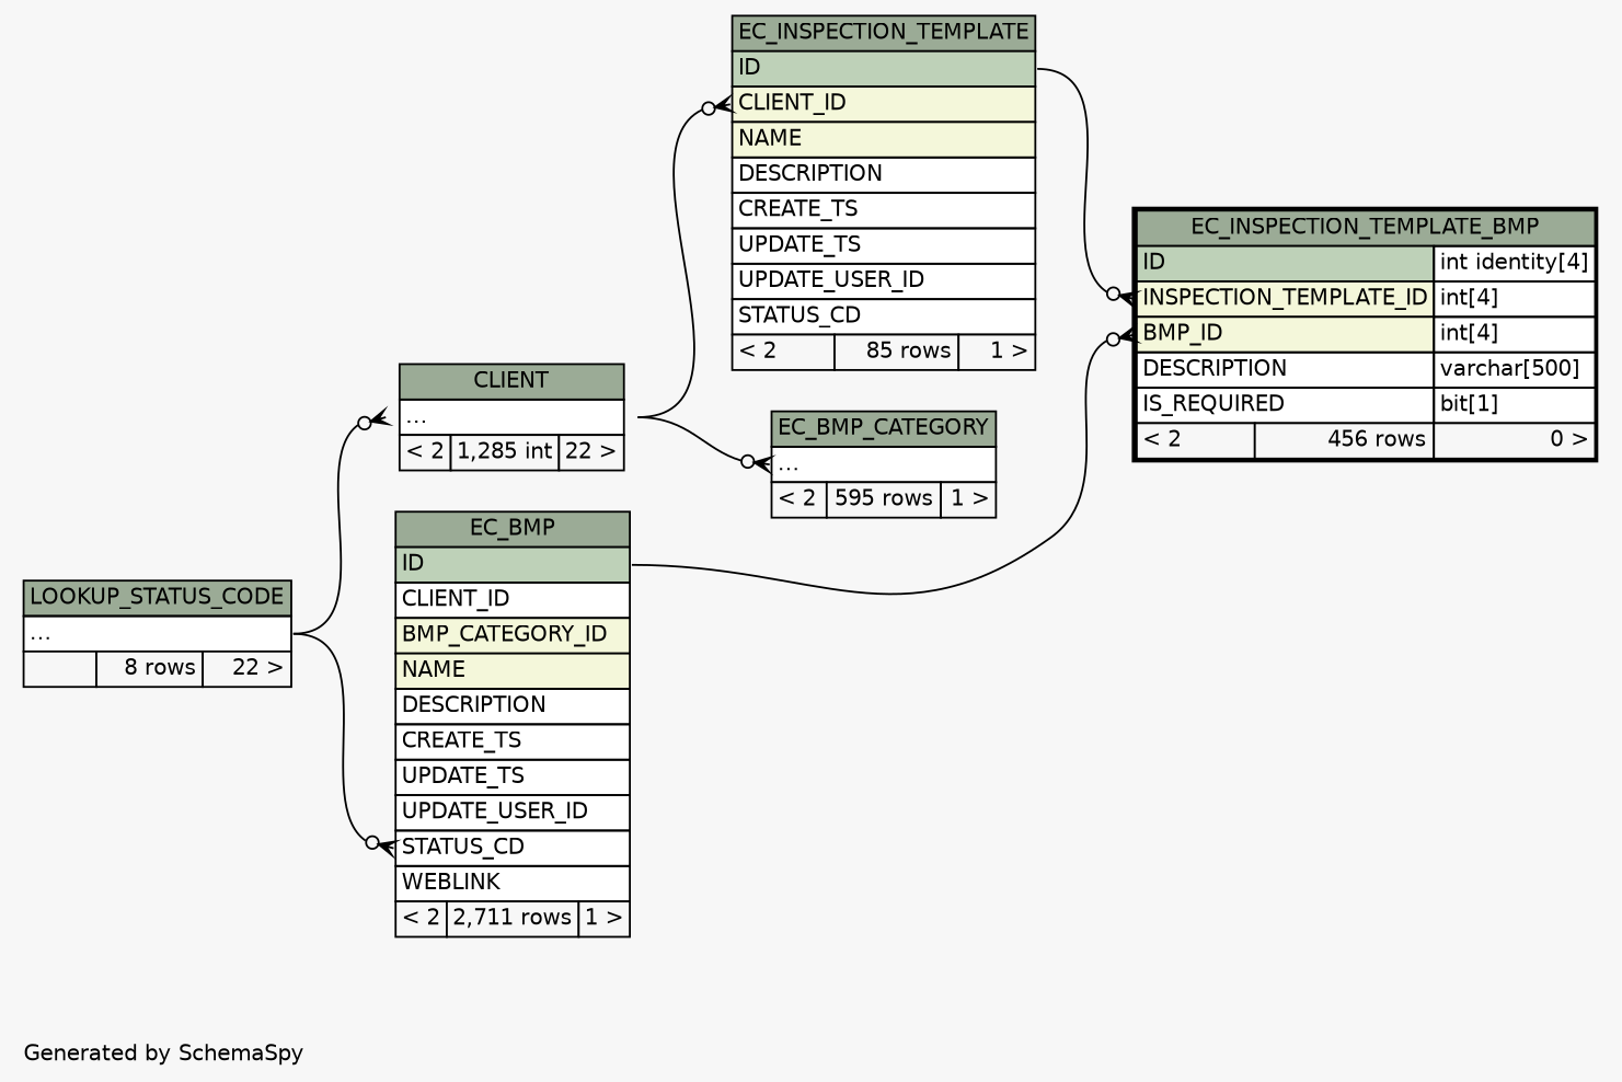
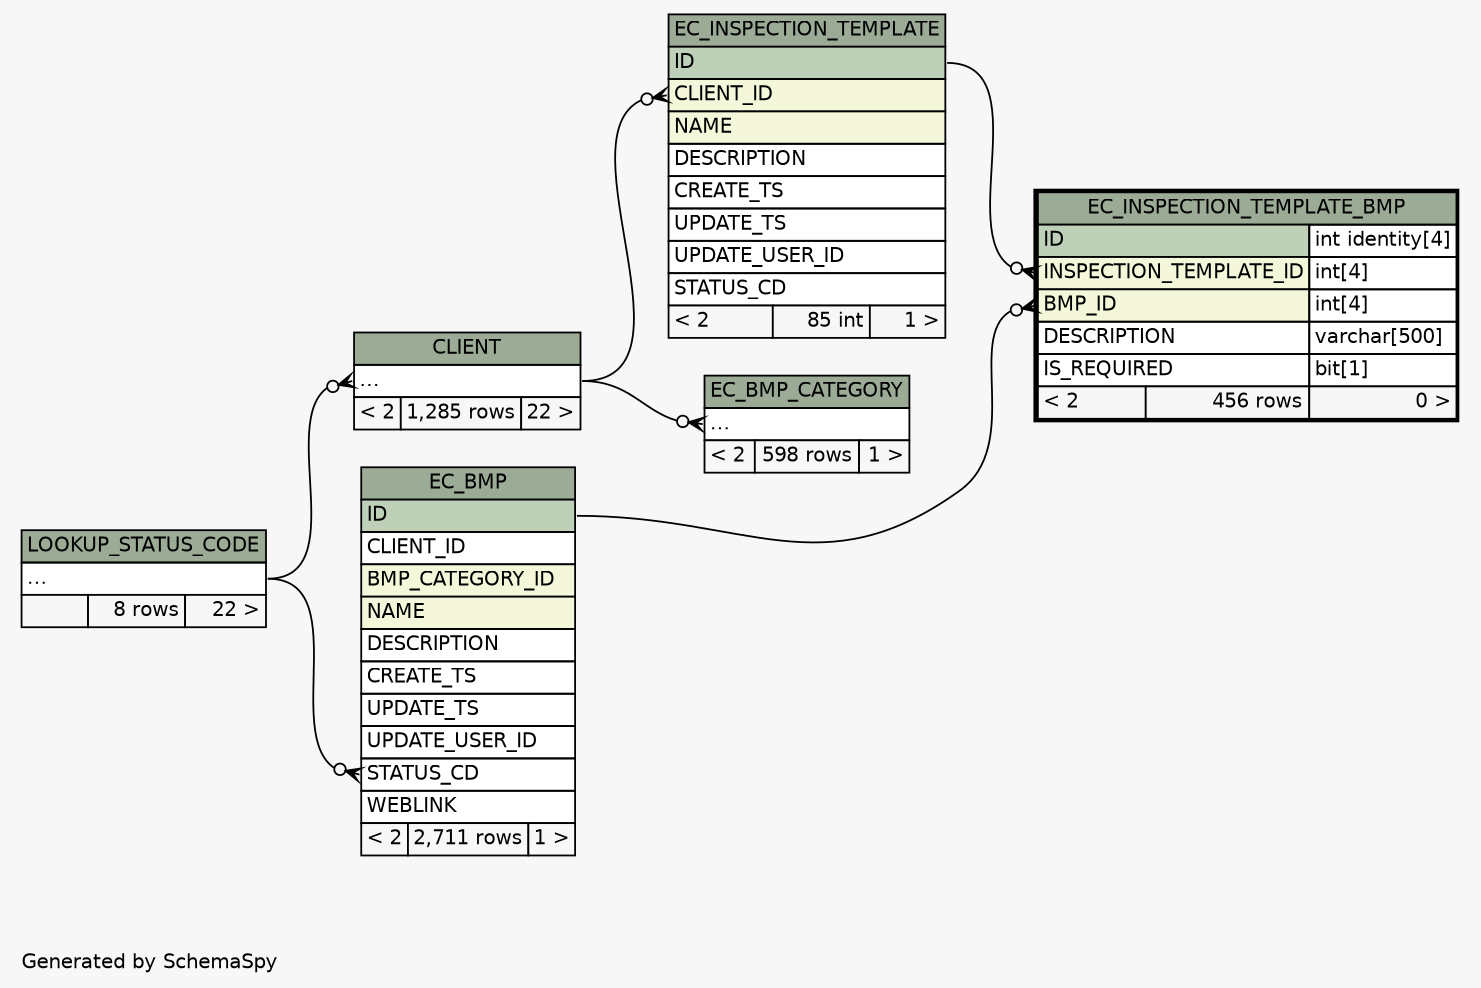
  digraph {
    bgcolor="#f7f7f7"
    fontname=Helvetica
    fontsize=11
    label="\nGenerated by SchemaSpy"
    labeljust=l
    nodesep=0.18
    rankdir=RL
    ranksep=0.46
    node [fontname=Helvetica fontsize=11 shape=plaintext]
    edge [arrowhead=none arrowsize=0.8 arrowtail=crowodot dir=back headport="elipses:e" tailport="elipses:w"]
-   n1 [label=<     <TABLE BORDER="0" CELLBORDER="1" CELLSPACING="0" BGCOLOR="#ffffff">       <TR><TD COLSPAN="3" BGCOLOR="#9bab96" ALIGN="CENTER">CLIENT</TD></TR>       <TR><TD PORT="elipses" COLSPAN="3" ALIGN="LEFT">...</TD></TR>       <TR><TD ALIGN="LEFT" BGCOLOR="#f7f7f7">&lt; 2</TD><TD ALIGN="RIGHT" BGCOLOR="#f7f7f7">1,285 int</TD><TD ALIGN="RIGHT" BGCOLOR="#f7f7f7">22 &gt;</TD></TR>     </TABLE>>]
+   n1 [label=<     <TABLE BORDER="0" CELLBORDER="1" CELLSPACING="0" BGCOLOR="#ffffff">       <TR><TD COLSPAN="3" BGCOLOR="#9bab96" ALIGN="CENTER">CLIENT</TD></TR>       <TR><TD PORT="elipses" COLSPAN="3" ALIGN="LEFT">...</TD></TR>       <TR><TD ALIGN="LEFT" BGCOLOR="#f7f7f7">&lt; 2</TD><TD ALIGN="RIGHT" BGCOLOR="#f7f7f7">1,285 rows</TD><TD ALIGN="RIGHT" BGCOLOR="#f7f7f7">22 &gt;</TD></TR>     </TABLE>>]
    n2 [label=<     <TABLE BORDER="0" CELLBORDER="1" CELLSPACING="0" BGCOLOR="#ffffff">       <TR><TD COLSPAN="3" BGCOLOR="#9bab96" ALIGN="CENTER">LOOKUP_STATUS_CODE</TD></TR>       <TR><TD PORT="elipses" COLSPAN="3" ALIGN="LEFT">...</TD></TR>       <TR><TD ALIGN="LEFT" BGCOLOR="#f7f7f7">  </TD><TD ALIGN="RIGHT" BGCOLOR="#f7f7f7">8 rows</TD><TD ALIGN="RIGHT" BGCOLOR="#f7f7f7">22 &gt;</TD></TR>     </TABLE>>]
    n3 [label=<     <TABLE BORDER="0" CELLBORDER="1" CELLSPACING="0" BGCOLOR="#ffffff">       <TR><TD COLSPAN="3" BGCOLOR="#9bab96" ALIGN="CENTER">EC_BMP</TD></TR>       <TR><TD PORT="ID" COLSPAN="3" BGCOLOR="#bed1b8" ALIGN="LEFT">ID</TD></TR>       <TR><TD PORT="CLIENT_ID" COLSPAN="3" ALIGN="LEFT">CLIENT_ID</TD></TR>       <TR><TD PORT="BMP_CATEGORY_ID" COLSPAN="3" BGCOLOR="#f4f7da" ALIGN="LEFT">BMP_CATEGORY_ID</TD></TR>       <TR><TD PORT="NAME" COLSPAN="3" BGCOLOR="#f4f7da" ALIGN="LEFT">NAME</TD></TR>       <TR><TD PORT="DESCRIPTION" COLSPAN="3" ALIGN="LEFT">DESCRIPTION</TD></TR>       <TR><TD PORT="CREATE_TS" COLSPAN="3" ALIGN="LEFT">CREATE_TS</TD></TR>       <TR><TD PORT="UPDATE_TS" COLSPAN="3" ALIGN="LEFT">UPDATE_TS</TD></TR>       <TR><TD PORT="UPDATE_USER_ID" COLSPAN="3" ALIGN="LEFT">UPDATE_USER_ID</TD></TR>       <TR><TD PORT="STATUS_CD" COLSPAN="3" ALIGN="LEFT">STATUS_CD</TD></TR>       <TR><TD PORT="WEBLINK" COLSPAN="3" ALIGN="LEFT">WEBLINK</TD></TR>       <TR><TD ALIGN="LEFT" BGCOLOR="#f7f7f7">&lt; 2</TD><TD ALIGN="RIGHT" BGCOLOR="#f7f7f7">2,711 rows</TD><TD ALIGN="RIGHT" BGCOLOR="#f7f7f7">1 &gt;</TD></TR>     </TABLE>>]
-   n4 [label=<     <TABLE BORDER="0" CELLBORDER="1" CELLSPACING="0" BGCOLOR="#ffffff">       <TR><TD COLSPAN="3" BGCOLOR="#9bab96" ALIGN="CENTER">EC_BMP_CATEGORY</TD></TR>       <TR><TD PORT="elipses" COLSPAN="3" ALIGN="LEFT">...</TD></TR>       <TR><TD ALIGN="LEFT" BGCOLOR="#f7f7f7">&lt; 2</TD><TD ALIGN="RIGHT" BGCOLOR="#f7f7f7">595 rows</TD><TD ALIGN="RIGHT" BGCOLOR="#f7f7f7">1 &gt;</TD></TR>     </TABLE>>]
-   n5 [label=<     <TABLE BORDER="0" CELLBORDER="1" CELLSPACING="0" BGCOLOR="#ffffff">       <TR><TD COLSPAN="3" BGCOLOR="#9bab96" ALIGN="CENTER">EC_INSPECTION_TEMPLATE</TD></TR>       <TR><TD PORT="ID" COLSPAN="3" BGCOLOR="#bed1b8" ALIGN="LEFT">ID</TD></TR>       <TR><TD PORT="CLIENT_ID" COLSPAN="3" BGCOLOR="#f4f7da" ALIGN="LEFT">CLIENT_ID</TD></TR>       <TR><TD PORT="NAME" COLSPAN="3" BGCOLOR="#f4f7da" ALIGN="LEFT">NAME</TD></TR>       <TR><TD PORT="DESCRIPTION" COLSPAN="3" ALIGN="LEFT">DESCRIPTION</TD></TR>       <TR><TD PORT="CREATE_TS" COLSPAN="3" ALIGN="LEFT">CREATE_TS</TD></TR>       <TR><TD PORT="UPDATE_TS" COLSPAN="3" ALIGN="LEFT">UPDATE_TS</TD></TR>       <TR><TD PORT="UPDATE_USER_ID" COLSPAN="3" ALIGN="LEFT">UPDATE_USER_ID</TD></TR>       <TR><TD PORT="STATUS_CD" COLSPAN="3" ALIGN="LEFT">STATUS_CD</TD></TR>       <TR><TD ALIGN="LEFT" BGCOLOR="#f7f7f7">&lt; 2</TD><TD ALIGN="RIGHT" BGCOLOR="#f7f7f7">85 rows</TD><TD ALIGN="RIGHT" BGCOLOR="#f7f7f7">1 &gt;</TD></TR>     </TABLE>>]
+   n4 [label=<     <TABLE BORDER="0" CELLBORDER="1" CELLSPACING="0" BGCOLOR="#ffffff">       <TR><TD COLSPAN="3" BGCOLOR="#9bab96" ALIGN="CENTER">EC_BMP_CATEGORY</TD></TR>       <TR><TD PORT="elipses" COLSPAN="3" ALIGN="LEFT">...</TD></TR>       <TR><TD ALIGN="LEFT" BGCOLOR="#f7f7f7">&lt; 2</TD><TD ALIGN="RIGHT" BGCOLOR="#f7f7f7">598 rows</TD><TD ALIGN="RIGHT" BGCOLOR="#f7f7f7">1 &gt;</TD></TR>     </TABLE>>]
+   n5 [label=<     <TABLE BORDER="0" CELLBORDER="1" CELLSPACING="0" BGCOLOR="#ffffff">       <TR><TD COLSPAN="3" BGCOLOR="#9bab96" ALIGN="CENTER">EC_INSPECTION_TEMPLATE</TD></TR>       <TR><TD PORT="ID" COLSPAN="3" BGCOLOR="#bed1b8" ALIGN="LEFT">ID</TD></TR>       <TR><TD PORT="CLIENT_ID" COLSPAN="3" BGCOLOR="#f4f7da" ALIGN="LEFT">CLIENT_ID</TD></TR>       <TR><TD PORT="NAME" COLSPAN="3" BGCOLOR="#f4f7da" ALIGN="LEFT">NAME</TD></TR>       <TR><TD PORT="DESCRIPTION" COLSPAN="3" ALIGN="LEFT">DESCRIPTION</TD></TR>       <TR><TD PORT="CREATE_TS" COLSPAN="3" ALIGN="LEFT">CREATE_TS</TD></TR>       <TR><TD PORT="UPDATE_TS" COLSPAN="3" ALIGN="LEFT">UPDATE_TS</TD></TR>       <TR><TD PORT="UPDATE_USER_ID" COLSPAN="3" ALIGN="LEFT">UPDATE_USER_ID</TD></TR>       <TR><TD PORT="STATUS_CD" COLSPAN="3" ALIGN="LEFT">STATUS_CD</TD></TR>       <TR><TD ALIGN="LEFT" BGCOLOR="#f7f7f7">&lt; 2</TD><TD ALIGN="RIGHT" BGCOLOR="#f7f7f7">85 int</TD><TD ALIGN="RIGHT" BGCOLOR="#f7f7f7">1 &gt;</TD></TR>     </TABLE>>]
    n6 [label=<     <TABLE BORDER="2" CELLBORDER="1" CELLSPACING="0" BGCOLOR="#ffffff">       <TR><TD COLSPAN="3" BGCOLOR="#9bab96" ALIGN="CENTER">EC_INSPECTION_TEMPLATE_BMP</TD></TR>       <TR><TD PORT="ID" COLSPAN="2" BGCOLOR="#bed1b8" ALIGN="LEFT">ID</TD><TD PORT="ID.type" ALIGN="LEFT">int identity[4]</TD></TR>       <TR><TD PORT="INSPECTION_TEMPLATE_ID" COLSPAN="2" BGCOLOR="#f4f7da" ALIGN="LEFT">INSPECTION_TEMPLATE_ID</TD><TD PORT="INSPECTION_TEMPLATE_ID.type" ALIGN="LEFT">int[4]</TD></TR>       <TR><TD PORT="BMP_ID" COLSPAN="2" BGCOLOR="#f4f7da" ALIGN="LEFT">BMP_ID</TD><TD PORT="BMP_ID.type" ALIGN="LEFT">int[4]</TD></TR>       <TR><TD PORT="DESCRIPTION" COLSPAN="2" ALIGN="LEFT">DESCRIPTION</TD><TD PORT="DESCRIPTION.type" ALIGN="LEFT">varchar[500]</TD></TR>       <TR><TD PORT="IS_REQUIRED" COLSPAN="2" ALIGN="LEFT">IS_REQUIRED</TD><TD PORT="IS_REQUIRED.type" ALIGN="LEFT">bit[1]</TD></TR>       <TR><TD ALIGN="LEFT" BGCOLOR="#f7f7f7">&lt; 2</TD><TD ALIGN="RIGHT" BGCOLOR="#f7f7f7">456 rows</TD><TD ALIGN="RIGHT" BGCOLOR="#f7f7f7">0 &gt;</TD></TR>     </TABLE>>]
    n1 -> n2
    n3 -> n2 [tailport="STATUS_CD:w"]
    n4 -> n1
    n5 -> n1 [tailport="CLIENT_ID:w"]
    n6 -> n3 [headport="ID:e" tailport="BMP_ID:w"]
    n6 -> n5 [headport="ID:e" tailport="INSPECTION_TEMPLATE_ID:w"]
  }
